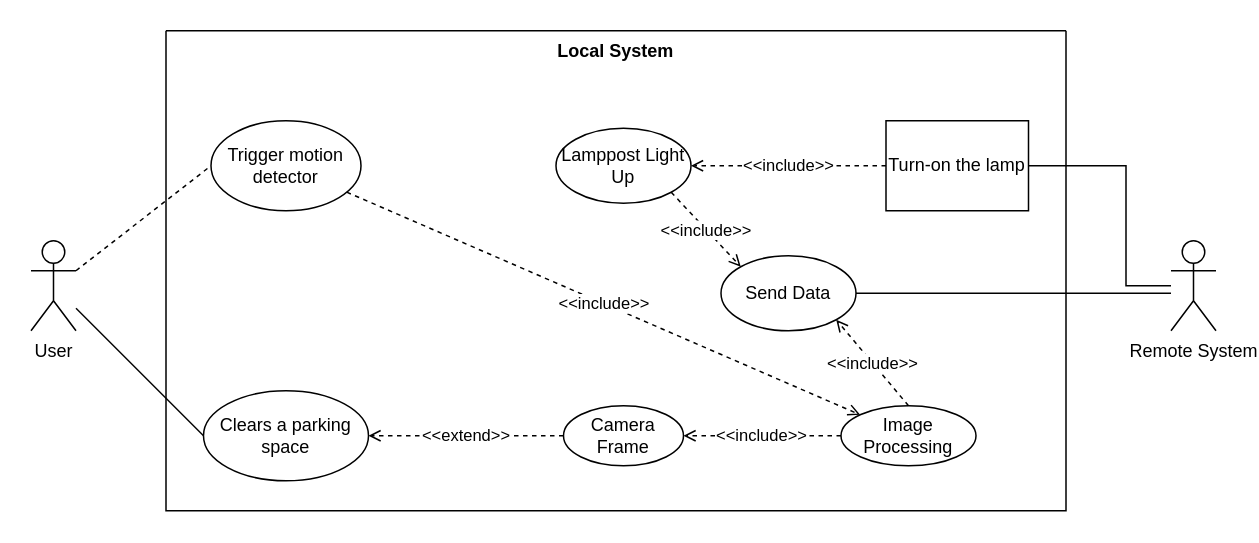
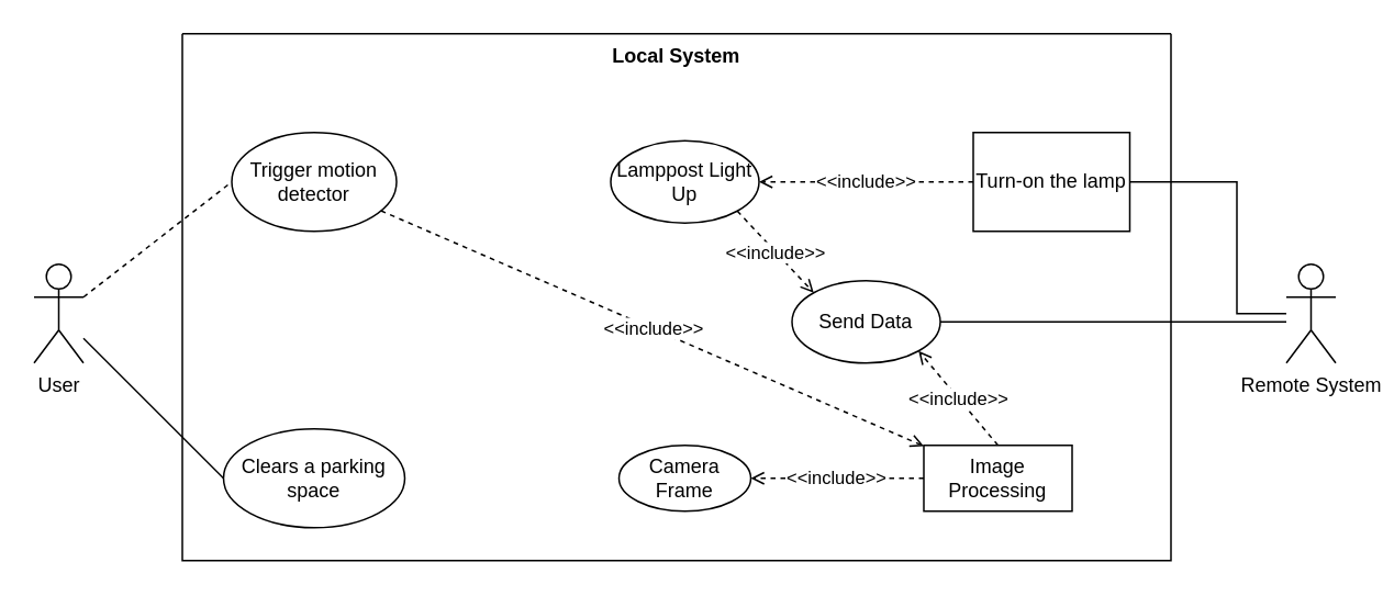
  <mxCell id="0" />
  <mxCell id="1" parent="0" />
  <mxCell id="2" value="Local System" style="swimlane;startSize=0;verticalAlign=top;" vertex="1" parent="1"><mxGeometry x="110" y="20" width="600" height="320" as="geometry"><mxRectangle x="120" y="120" width="150" height="20" as="alternateBounds" /></mxGeometry></mxCell>
  <mxCell id="3" value="Send Data" style="ellipse;whiteSpace=wrap;html=1;" vertex="1" parent="2"><mxGeometry x="370" y="150" width="90" height="50" as="geometry" /></mxCell>
  <mxCell id="4" value="&amp;lt;&amp;lt;include&amp;gt;&amp;gt;" style="edgeStyle=none;rounded=0;orthogonalLoop=1;jettySize=auto;html=1;dashed=1;endArrow=open;endFill=0;" edge="1" parent="1" source="5" target="7"><mxGeometry relative="1" as="geometry" /></mxCell>
  <mxCell id="5" value="Trigger motion detector" style="ellipse;whiteSpace=wrap;html=1;" vertex="1" parent="1"><mxGeometry x="140" y="80" width="100" height="60" as="geometry" /></mxCell>
  <mxCell id="6" value="Camera Frame" style="ellipse;whiteSpace=wrap;html=1;" vertex="1" parent="1"><mxGeometry x="375" y="270" width="80" height="40" as="geometry" /></mxCell>
- <mxCell id="7" value="Image Processing" style="ellipse;whiteSpace=wrap;html=1;" vertex="1" parent="1"><mxGeometry x="560" y="270" width="90" height="40" as="geometry" /></mxCell>
+ <mxCell id="7" value="Image Processing" style="whiteSpace=wrap;html=1;rounded=0;" vertex="1" parent="1"><mxGeometry x="560" y="270" width="90" height="40" as="geometry" /></mxCell>
  <mxCell id="8" value="Lamppost Light Up" style="ellipse;whiteSpace=wrap;html=1;" vertex="1" parent="1"><mxGeometry x="370" y="85" width="90" height="50" as="geometry" /></mxCell>
  <mxCell id="9" value="Clears a parking space" style="ellipse;whiteSpace=wrap;html=1;" vertex="1" parent="1"><mxGeometry x="135" y="260" width="110" height="60" as="geometry" /></mxCell>
  <mxCell id="10" style="edgeStyle=orthogonalEdgeStyle;rounded=0;orthogonalLoop=1;jettySize=auto;html=1;entryX=1;entryY=0.5;entryDx=0;entryDy=0;endArrow=none;endFill=0;" edge="1" parent="1" source="11" target="16"><mxGeometry relative="1" as="geometry"><Array as="points"><mxPoint x="750" y="190" /><mxPoint x="750" y="110" /></Array></mxGeometry></mxCell>
  <mxCell id="11" value="Remote System" style="shape=umlActor;verticalLabelPosition=bottom;verticalAlign=top;html=1;outlineConnect=0;" vertex="1" parent="1"><mxGeometry x="780" y="160" width="30" height="60" as="geometry" /></mxCell>
  <mxCell id="12" style="edgeStyle=none;rounded=0;orthogonalLoop=1;jettySize=auto;html=1;exitX=1;exitY=0.333;exitDx=0;exitDy=0;exitPerimeter=0;entryX=0;entryY=0.5;entryDx=0;entryDy=0;endArrow=none;endFill=0;dashed=1;" edge="1" parent="1" source="14" target="5"><mxGeometry relative="1" as="geometry" /></mxCell>
  <mxCell id="13" style="edgeStyle=none;rounded=0;orthogonalLoop=1;jettySize=auto;html=1;entryX=0;entryY=0.5;entryDx=0;entryDy=0;endArrow=none;endFill=0;" edge="1" parent="1" source="14" target="9"><mxGeometry relative="1" as="geometry"><mxPoint x="130" y="350" as="targetPoint" /></mxGeometry></mxCell>
  <mxCell id="14" value="User" style="shape=umlActor;verticalLabelPosition=bottom;verticalAlign=top;html=1;outlineConnect=0;" vertex="1" parent="1"><mxGeometry x="20" y="160" width="30" height="60" as="geometry" /></mxCell>
- <mxCell id="15" value="&amp;lt;&amp;lt;extend&amp;gt;&amp;gt;" style="edgeStyle=none;rounded=0;orthogonalLoop=1;jettySize=auto;html=1;entryX=1;entryY=0.5;entryDx=0;entryDy=0;dashed=1;exitX=0;exitY=0.5;exitDx=0;exitDy=0;endArrow=open;endFill=0;" edge="1" parent="1" source="6" target="9"><mxGeometry relative="1" as="geometry"><mxPoint x="300" y="370" as="sourcePoint" /><mxPoint x="300" y="279" as="targetPoint" /></mxGeometry></mxCell>
  <mxCell id="16" value="Turn-on the lamp" style="whiteSpace=wrap;html=1;rounded=0;" vertex="1" parent="1"><mxGeometry x="590" y="80" width="95" height="60" as="geometry" /></mxCell>
  <mxCell id="17" style="edgeStyle=orthogonalEdgeStyle;rounded=0;orthogonalLoop=1;jettySize=auto;html=1;exitX=1;exitY=0.5;exitDx=0;exitDy=0;endArrow=none;endFill=0;" edge="1" parent="1" source="3" target="11"><mxGeometry relative="1" as="geometry"><mxPoint x="750" y="200" as="targetPoint" /><Array as="points"><mxPoint x="690" y="195" /><mxPoint x="690" y="195" /></Array></mxGeometry></mxCell>
  <mxCell id="18" value="&amp;lt;&amp;lt;include&amp;gt;&amp;gt;" style="edgeStyle=none;rounded=0;orthogonalLoop=1;jettySize=auto;html=1;entryX=1;entryY=0.5;entryDx=0;entryDy=0;dashed=1;exitX=0;exitY=0.5;exitDx=0;exitDy=0;endArrow=open;endFill=0;" edge="1" parent="1" source="7" target="6"><mxGeometry relative="1" as="geometry"><mxPoint x="250" y="120" as="sourcePoint" /><mxPoint x="380" y="120" as="targetPoint" /></mxGeometry></mxCell>
  <mxCell id="19" value="&amp;lt;&amp;lt;include&amp;gt;&amp;gt;" style="edgeStyle=none;rounded=0;orthogonalLoop=1;jettySize=auto;html=1;entryX=0;entryY=0;entryDx=0;entryDy=0;dashed=1;exitX=1;exitY=1;exitDx=0;exitDy=0;endArrow=open;endFill=0;" edge="1" parent="1" source="8" target="3"><mxGeometry relative="1" as="geometry"><mxPoint x="470" y="120" as="sourcePoint" /><mxPoint x="610" y="120" as="targetPoint" /></mxGeometry></mxCell>
  <mxCell id="20" value="&amp;lt;&amp;lt;include&amp;gt;&amp;gt;" style="edgeStyle=none;rounded=0;orthogonalLoop=1;jettySize=auto;html=1;entryX=1;entryY=1;entryDx=0;entryDy=0;dashed=1;exitX=0.5;exitY=0;exitDx=0;exitDy=0;endArrow=open;endFill=0;" edge="1" parent="1" source="7" target="3"><mxGeometry relative="1" as="geometry"><mxPoint x="480" y="130" as="sourcePoint" /><mxPoint x="620" y="130" as="targetPoint" /></mxGeometry></mxCell>
  <mxCell id="21" value="&amp;lt;&amp;lt;include&amp;gt;&amp;gt;" style="edgeStyle=none;rounded=0;orthogonalLoop=1;jettySize=auto;html=1;entryX=1;entryY=0.5;entryDx=0;entryDy=0;dashed=1;endArrow=open;endFill=0;exitX=0;exitY=0.5;exitDx=0;exitDy=0;" edge="1" parent="1" source="16" target="8"><mxGeometry relative="1" as="geometry"><mxPoint x="250" y="120" as="sourcePoint" /><mxPoint x="380" y="120" as="targetPoint" /></mxGeometry></mxCell>
